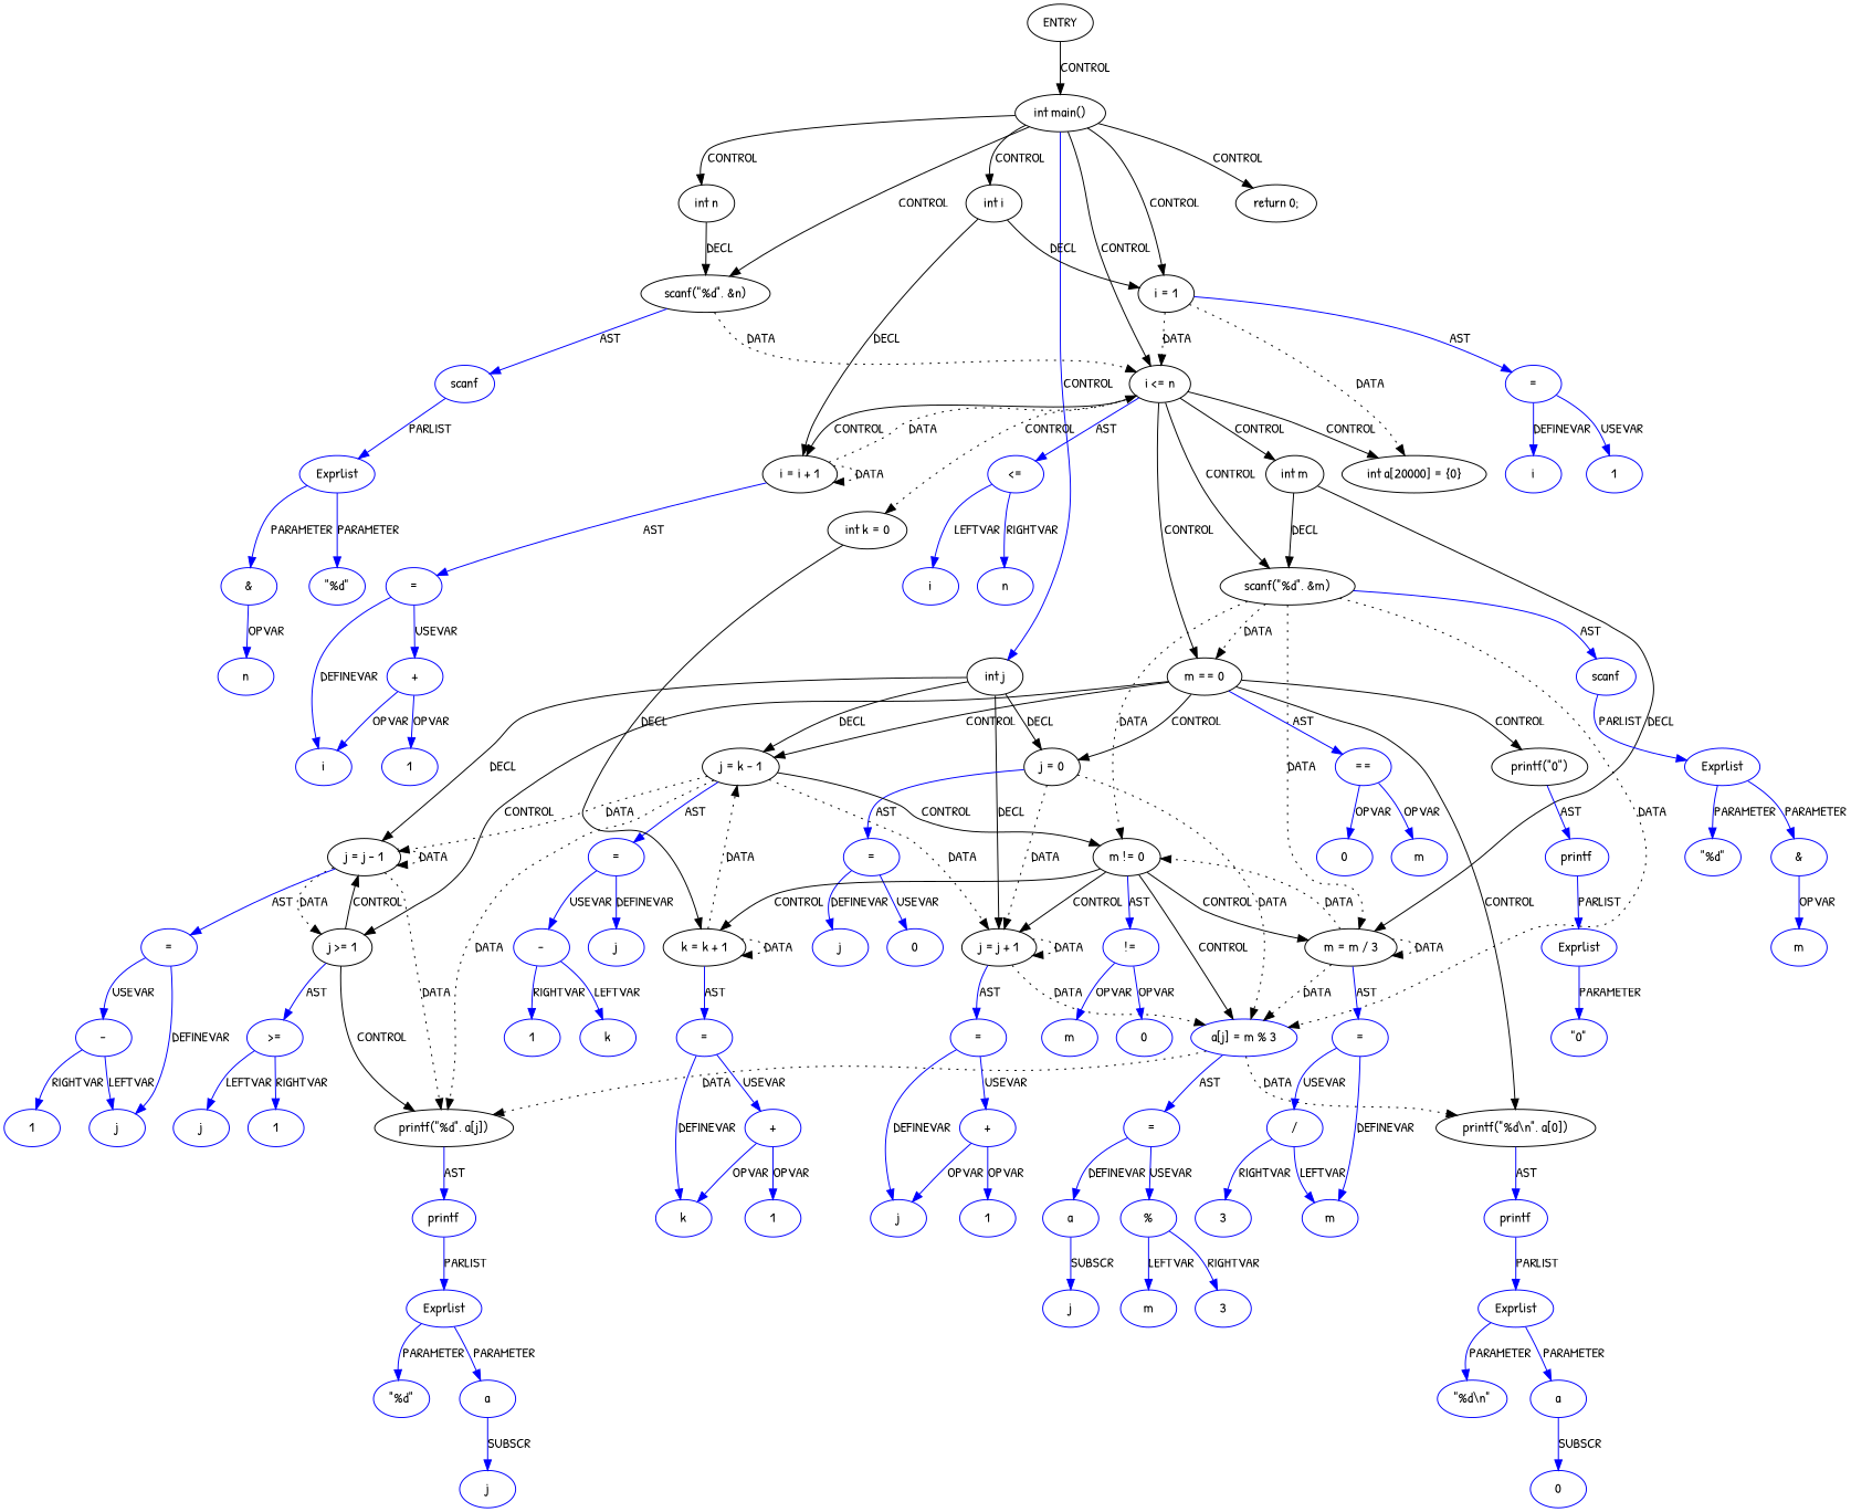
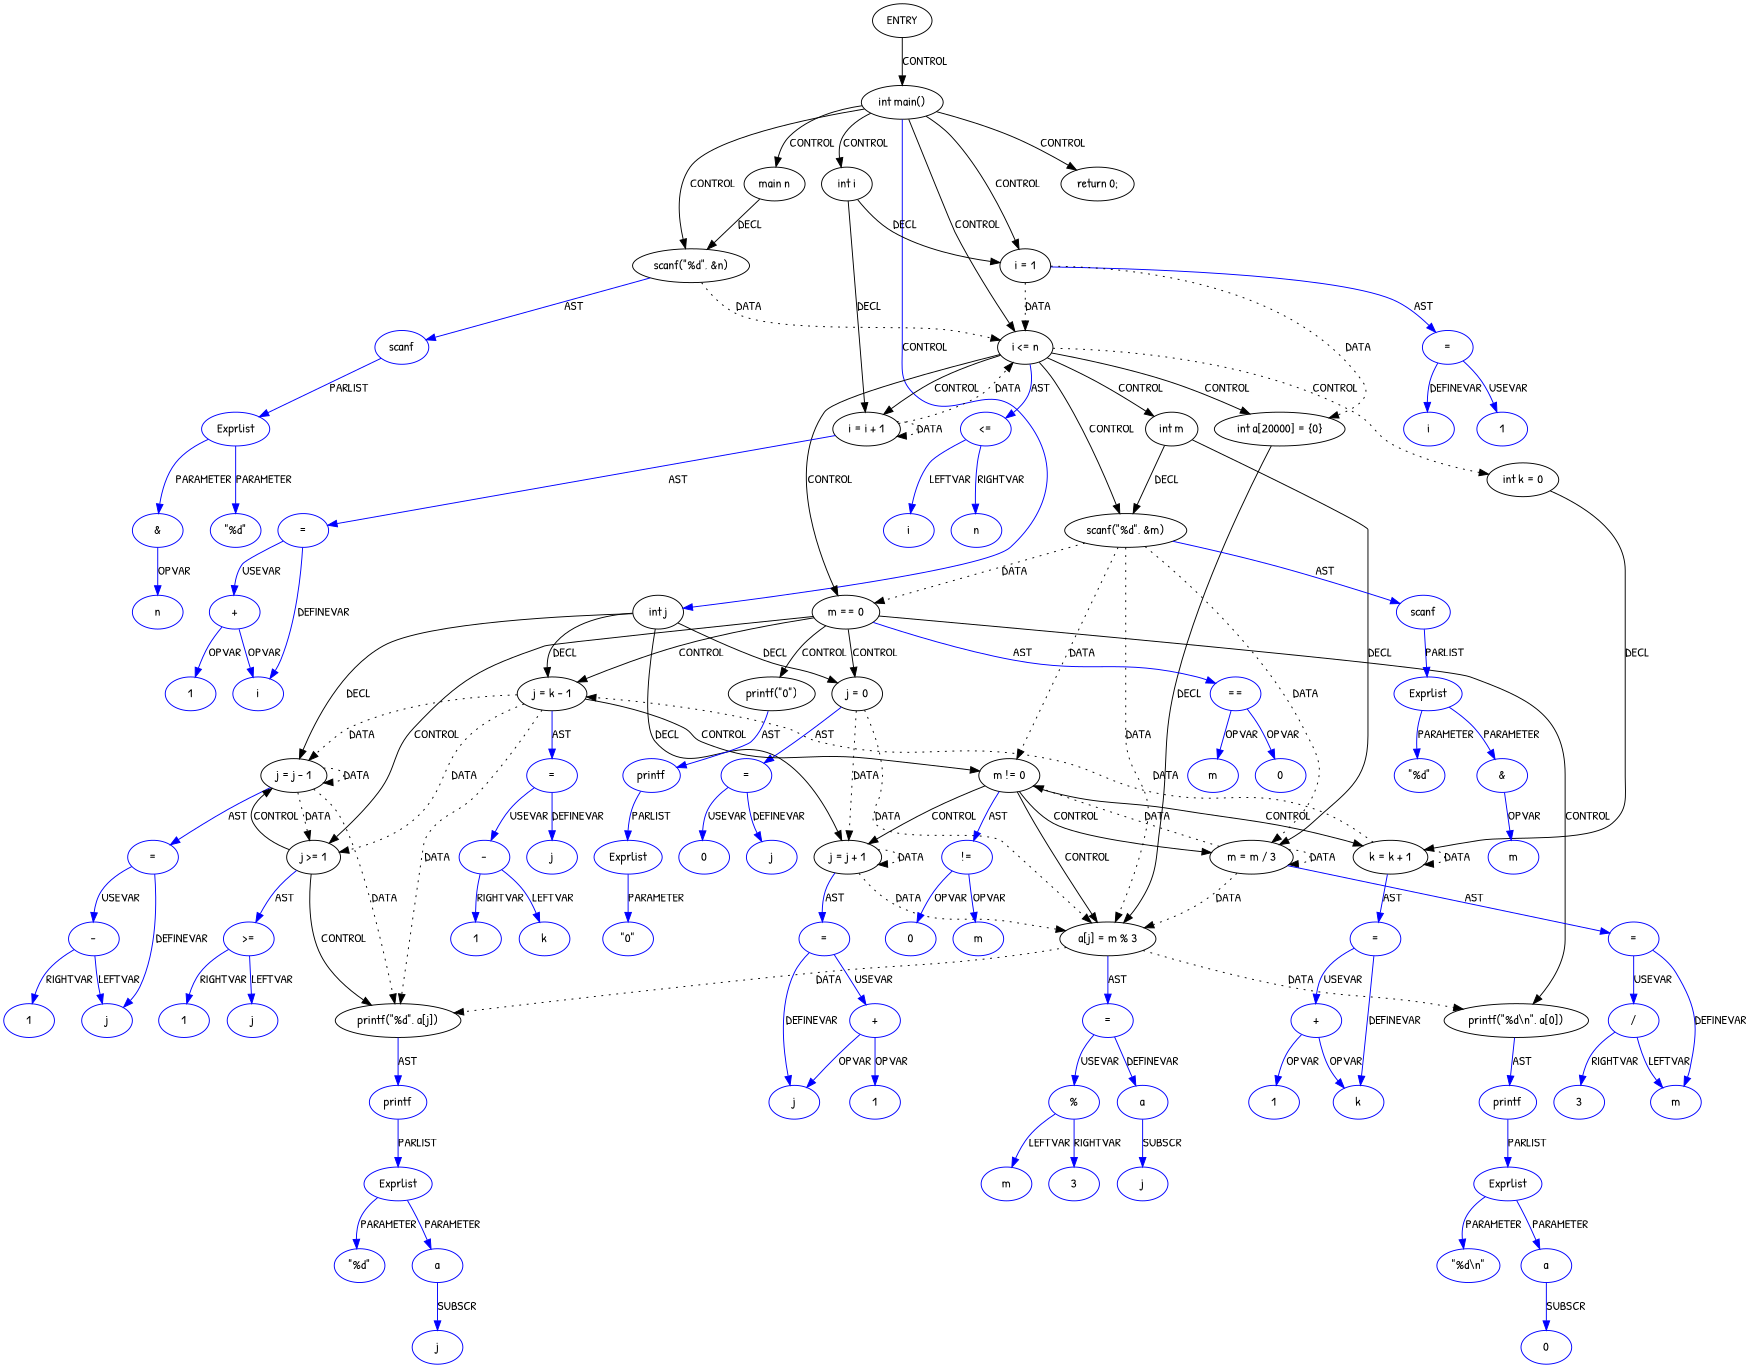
  digraph {
    fontname="Patrick Hand"
    node [coord=23 fontname="Patrick Hand" type=VAR color=blue]
    edge [fontname="Patrick Hand" color=blue]
    n1 [coord=-1 label=ENTRY type=ENTRY color=""]
    n2 [coord=2 label="int main()" type=CONTROL color=""]
-   n3 [coord=4 label="int n" type=DECL varname=n vartype=int color=""]
+   n3 [coord=4 label="main n" type=DECL varname=n vartype=int color=""]
    n4 [coord=4 label="int i" type=DECL varname=i vartype=int color=""]
    n5 [coord=4 label="int j" type=DECL varname=j vartype=int color=""]
    n6 [coord=5 label="scanf(\"%d\", &n)" type=CALL color=""]
    n7 [coord=6 label="i = 1" type=ASSIGN color=""]
    n8 [coord=6 label="i <= n" type=CONTROL color=""]
    n9 [coord=30 label="return 0;" type=RETURN color=""]
    n10 [coord=6 label="i = i + 1" type=ASSIGN color=""]
    n11 [coord=17 label="j = 0" type=ASSIGN color=""]
    n12 [coord=17 label="j = j + 1" type=ASSIGN color=""]
    n13 [label="j = k - 1" type=ASSIGN color=""]
    n14 [label="j = j - 1" type=ASSIGN color=""]
    n15 [coord=5 label=scanf type=FUNCNAME]
    n16 [coord=6 label="=" type=ASSIGNOP]
    n17 [coord=11 label="int a[20000] = {0}" type=DECL varname=a vartype="int[]" color=""]
    n18 [coord=8 label="int m" type=DECL varname=m vartype=int color=""]
    n19 [coord=9 label="int k = 0" type=DECL varname=k vartype=int color=""]
    n20 [coord=10 label="scanf(\"%d\", &m)" type=CALL color=""]
    n21 [coord=12 label="m == 0" type=CONTROL color=""]
    n22 [coord=6 label="<=" type=OP]
    n23 [coord=6 label="=" type=ASSIGNOP]
-   n24 [coord=19 label="a[j] = m % 3" type=ASSIGN]
+   n24 [coord=19 label="a[j] = m % 3" type=ASSIGN color=""]
    n25 [coord=17 label="=" type=ASSIGNOP]
    n26 [coord=17 label="=" type=ASSIGNOP]
    n27 [coord=17 label="m != 0" type=CONTROL color=""]
    n28 [label="j >= 1" type=CONTROL color=""]
    n29 [coord=25 label="printf(\"%d\", a[j])" type=CALL color=""]
    n30 [label="=" type=ASSIGNOP]
    n31 [label="=" type=ASSIGNOP]
    n32 [coord=5 label=Exprlist type=EXPRS]
    n33 [coord=5 label="\"%d\"" type=CONST]
    n34 [coord=5 label="&" type=OP]
    n35 [coord=5 label=n]
    n36 [coord=6 label=i]
    n37 [coord=6 label=1 type=CONST]
    n38 [coord=20 label="m = m / 3" type=ASSIGN color=""]
    n39 [coord=21 label="k = k + 1" type=ASSIGN color=""]
    n40 [coord=10 label=scanf type=FUNCNAME]
    n41 [coord=14 label="printf(\"0\")" type=CALL color=""]
    n42 [coord=27 label="printf(\"%d\\n\", a[0])" type=CALL color=""]
    n43 [coord=12 label="==" type=OP]
    n44 [coord=6 label=i]
    n45 [coord=6 label=n]
    n46 [coord=20 label="=" type=ASSIGNOP]
    n47 [coord=21 label="=" type=ASSIGNOP]
    n48 [coord=10 label=Exprlist type=EXPRS]
    n49 [coord=17 label="!=" type=OP]
    n50 [coord=19 label="=" type=ASSIGNOP]
    n51 [coord=10 label="\"%d\"" type=CONST]
    n52 [coord=10 label="&" type=OP]
    n53 [coord=10 label=m]
    n54 [coord=14 label=printf type=FUNCNAME]
    n55 [label=">=" type=OP]
    n56 [coord=27 label=printf type=FUNCNAME]
    n57 [coord=12 label=m]
    n58 [coord=12 label=0 type=CONST]
    n59 [coord=14 label=Exprlist type=EXPRS]
    n60 [coord=14 label="\"0\"" type=CONST]
    n61 [coord=17 label=j]
    n62 [coord=17 label=0 type=CONST]
    n63 [coord=17 label=m]
    n64 [coord=17 label=0 type=CONST]
    n65 [coord=19 label=a]
    n66 [coord=19 label="%" type=OP]
    n67 [coord=25 label=printf type=FUNCNAME]
    n68 [coord=19 label=j]
    n69 [coord=19 label=m]
    n70 [coord=19 label=3 type=CONST]
    n71 [coord=20 label=m]
    n72 [coord=20 label="/" type=OP]
    n73 [coord=20 label=3 type=CONST]
    n74 [coord=21 label=k]
    n75 [coord=21 label="+" type=OP]
    n76 [coord=21 label=1 type=CONST]
    n77 [coord=17 label=j]
    n78 [coord=17 label="+" type=OP]
    n79 [coord=17 label=1 type=CONST]
    n80 [label=j]
    n81 [label="-" type=OP]
    n82 [label=k]
    n83 [label=1 type=CONST]
    n84 [label=j]
    n85 [label=1 type=CONST]
    n86 [coord=25 label=Exprlist type=EXPRS]
    n87 [coord=25 label="\"%d\"" type=CONST]
    n88 [coord=25 label=a]
    n89 [coord=25 label=j]
    n90 [label=j]
    n91 [label="-" type=OP]
    n92 [label=1 type=CONST]
    n93 [coord=27 label=Exprlist type=EXPRS]
    n94 [coord=27 label="\"%d\\n\"" type=CONST]
    n95 [coord=27 label=a]
    n96 [coord=27 label=0 type=CONST]
    n97 [coord=6 label=i]
    n98 [coord=6 label="+" type=OP]
    n99 [coord=6 label=1 type=CONST]
    n1 -> n2 [label=CONTROL color=""]
    n2 -> n3 [label=CONTROL color=""]
    n2 -> n4 [label=CONTROL color=""]
    n2 -> n5 [label=CONTROL]
    n2 -> n6 [label=CONTROL color=""]
    n2 -> n7 [label=CONTROL color=""]
    n2 -> n8 [label=CONTROL color=""]
    n2 -> n9 [label=CONTROL color=""]
    n3 -> n6 [label=DECL color=""]
    n4 -> n7 [label=DECL color=""]
    n4 -> n10 [label=DECL color=""]
    n5 -> n11 [label=DECL color=""]
    n5 -> n12 [label=DECL color=""]
    n5 -> n13 [label=DECL color=""]
    n5 -> n14 [label=DECL color=""]
    n6 -> n8 [label=DATA style=dotted color=""]
    n6 -> n15 [label=AST]
    n7 -> n8 [label=DATA style=dotted color=""]
    n7 -> n16 [label=AST]
    n7 -> n17 [label=DATA style=dotted color=""]
    n8 -> n10 [label=CONTROL color=""]
    n8 -> n17 [label=CONTROL color=""]
    n8 -> n18 [label=CONTROL color=""]
    n8 -> n19 [label=CONTROL style=dotted color=""]
    n8 -> n20 [label=CONTROL color=""]
    n8 -> n21 [label=CONTROL color=""]
    n8 -> n22 [label=AST]
    n10 -> n8 [label=DATA style=dotted color=""]
    n10 -> n10 [label=DATA style=dotted color=""]
    n10 -> n23 [label=AST]
    n11 -> n12 [label=DATA style=dotted color=""]
    n11 -> n24 [label=DATA style=dotted color=""]
    n11 -> n25 [label=AST]
    n12 -> n12 [label=DATA style=dotted color=""]
    n12 -> n24 [label=DATA style=dotted color=""]
    n12 -> n26 [label=AST]
    n13 -> n14 [label=DATA style=dotted color=""]
    n13 -> n27 [label=CONTROL color=""]
-   n13 -> n12 [label=DATA style=dotted color=""]
+   n13 -> n28 [label=DATA style=dotted color=""]
    n13 -> n29 [label=DATA style=dotted color=""]
    n13 -> n30 [label=AST]
    n14 -> n14 [label=DATA style=dotted color=""]
    n14 -> n28 [label=DATA style=dotted color=""]
    n14 -> n29 [label=DATA style=dotted color=""]
    n14 -> n31 [label=AST]
    n15 -> n32 [label=PARLIST]
    n16 -> n36 [label=DEFINEVAR]
    n16 -> n37 [label=USEVAR]
+   n17 -> n24 [label=DECL color=""]
    n18 -> n20 [label=DECL color=""]
    n18 -> n38 [label=DECL color=""]
    n19 -> n39 [label=DECL color=""]
    n20 -> n21 [label=DATA style=dotted color=""]
    n20 -> n24 [label=DATA style=dotted color=""]
    n20 -> n27 [label=DATA style=dotted color=""]
    n20 -> n38 [label=DATA style=dotted color=""]
    n20 -> n40 [label=AST]
    n21 -> n11 [label=CONTROL color=""]
    n21 -> n13 [label=CONTROL color=""]
    n21 -> n28 [label=CONTROL color=""]
    n21 -> n41 [label=CONTROL color=""]
    n21 -> n42 [label=CONTROL color=""]
    n21 -> n43 [label=AST]
    n22 -> n44 [label=LEFTVAR]
    n22 -> n45 [label=RIGHTVAR]
    n23 -> n97 [label=DEFINEVAR]
    n23 -> n98 [label=USEVAR]
    n24 -> n29 [label=DATA style=dotted color=""]
    n24 -> n42 [label=DATA style=dotted color=""]
    n24 -> n50 [label=AST]
    n25 -> n61 [label=DEFINEVAR]
    n25 -> n62 [label=USEVAR]
    n26 -> n77 [label=DEFINEVAR]
    n26 -> n78 [label=USEVAR]
    n27 -> n12 [label=CONTROL color=""]
    n27 -> n24 [label=CONTROL color=""]
    n27 -> n38 [label=CONTROL color=""]
    n27 -> n39 [label=CONTROL color=""]
    n27 -> n49 [label=AST]
    n28 -> n14 [label=CONTROL color=""]
    n28 -> n29 [label=CONTROL color=""]
    n28 -> n55 [label=AST]
    n29 -> n67 [label=AST]
    n30 -> n80 [label=DEFINEVAR]
    n30 -> n81 [label=USEVAR]
    n31 -> n90 [label=DEFINEVAR]
    n31 -> n91 [label=USEVAR]
    n32 -> n33 [label=PARAMETER]
    n32 -> n34 [label=PARAMETER]
    n34 -> n35 [label=OPVAR]
    n38 -> n24 [label=DATA style=dotted color=""]
    n38 -> n27 [label=DATA style=dotted color=""]
    n38 -> n38 [label=DATA style=dotted color=""]
    n38 -> n46 [label=AST]
    n39 -> n13 [label=DATA style=dotted color=""]
    n39 -> n39 [label=DATA style=dotted color=""]
    n39 -> n47 [label=AST]
    n40 -> n48 [label=PARLIST]
    n41 -> n54 [label=AST]
    n42 -> n56 [label=AST]
    n43 -> n57 [label=OPVAR]
    n43 -> n58 [label=OPVAR]
    n46 -> n71 [label=DEFINEVAR]
    n46 -> n72 [label=USEVAR]
    n47 -> n74 [label=DEFINEVAR]
    n47 -> n75 [label=USEVAR]
    n48 -> n51 [label=PARAMETER]
    n48 -> n52 [label=PARAMETER]
    n49 -> n63 [label=OPVAR]
    n49 -> n64 [label=OPVAR]
    n50 -> n65 [label=DEFINEVAR]
    n50 -> n66 [label=USEVAR]
    n52 -> n53 [label=OPVAR]
    n54 -> n59 [label=PARLIST]
    n55 -> n84 [label=LEFTVAR]
    n55 -> n85 [label=RIGHTVAR]
    n56 -> n93 [label=PARLIST]
    n59 -> n60 [label=PARAMETER]
    n65 -> n68 [label=SUBSCR]
    n66 -> n69 [label=LEFTVAR]
    n66 -> n70 [label=RIGHTVAR]
    n67 -> n86 [label=PARLIST]
    n72 -> n71 [label=LEFTVAR]
    n72 -> n73 [label=RIGHTVAR]
    n75 -> n74 [label=OPVAR]
    n75 -> n76 [label=OPVAR]
    n78 -> n77 [label=OPVAR]
    n78 -> n79 [label=OPVAR]
    n81 -> n82 [label=LEFTVAR]
    n81 -> n83 [label=RIGHTVAR]
    n86 -> n87 [label=PARAMETER]
    n86 -> n88 [label=PARAMETER]
    n88 -> n89 [label=SUBSCR]
    n91 -> n90 [label=LEFTVAR]
    n91 -> n92 [label=RIGHTVAR]
    n93 -> n94 [label=PARAMETER]
    n93 -> n95 [label=PARAMETER]
    n95 -> n96 [label=SUBSCR]
    n98 -> n97 [label=OPVAR]
    n98 -> n99 [label=OPVAR]
  }
